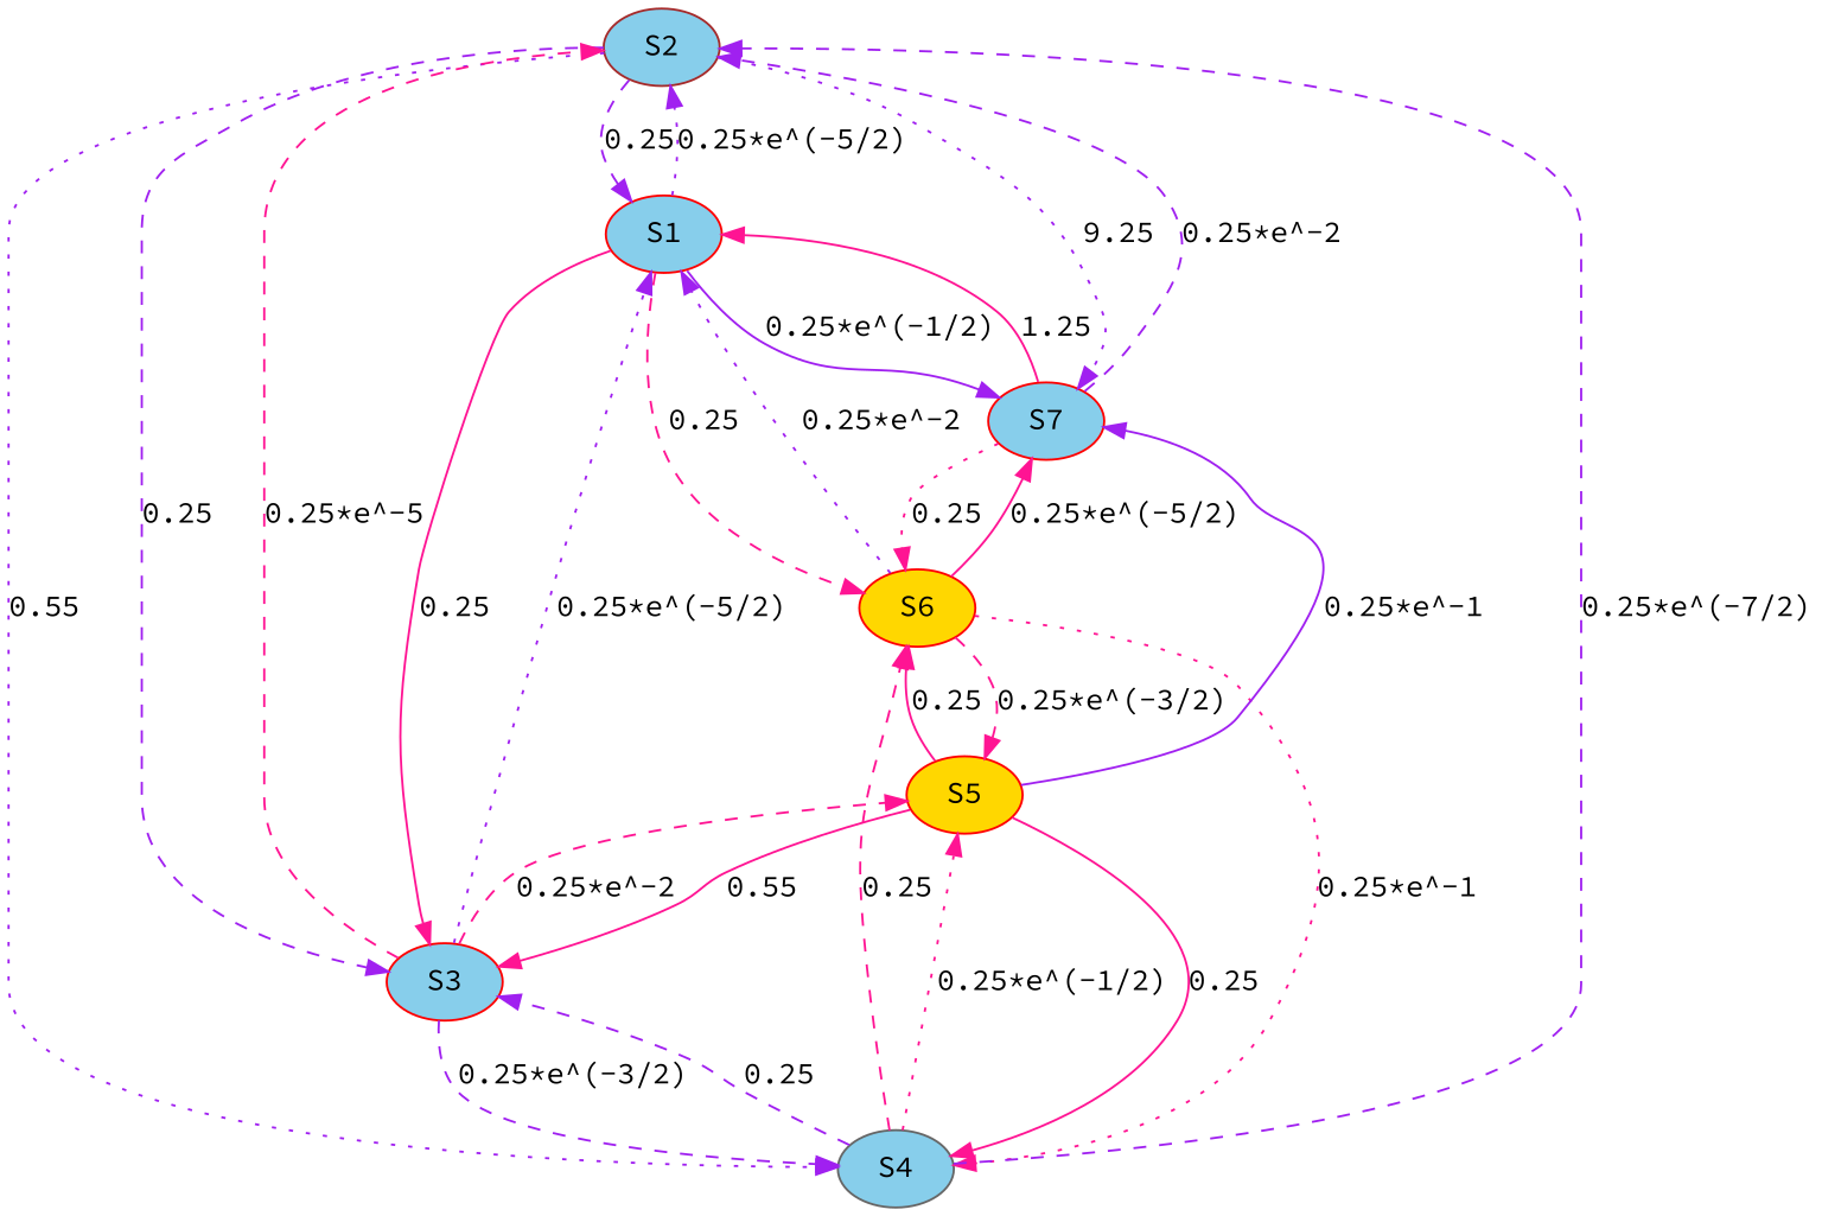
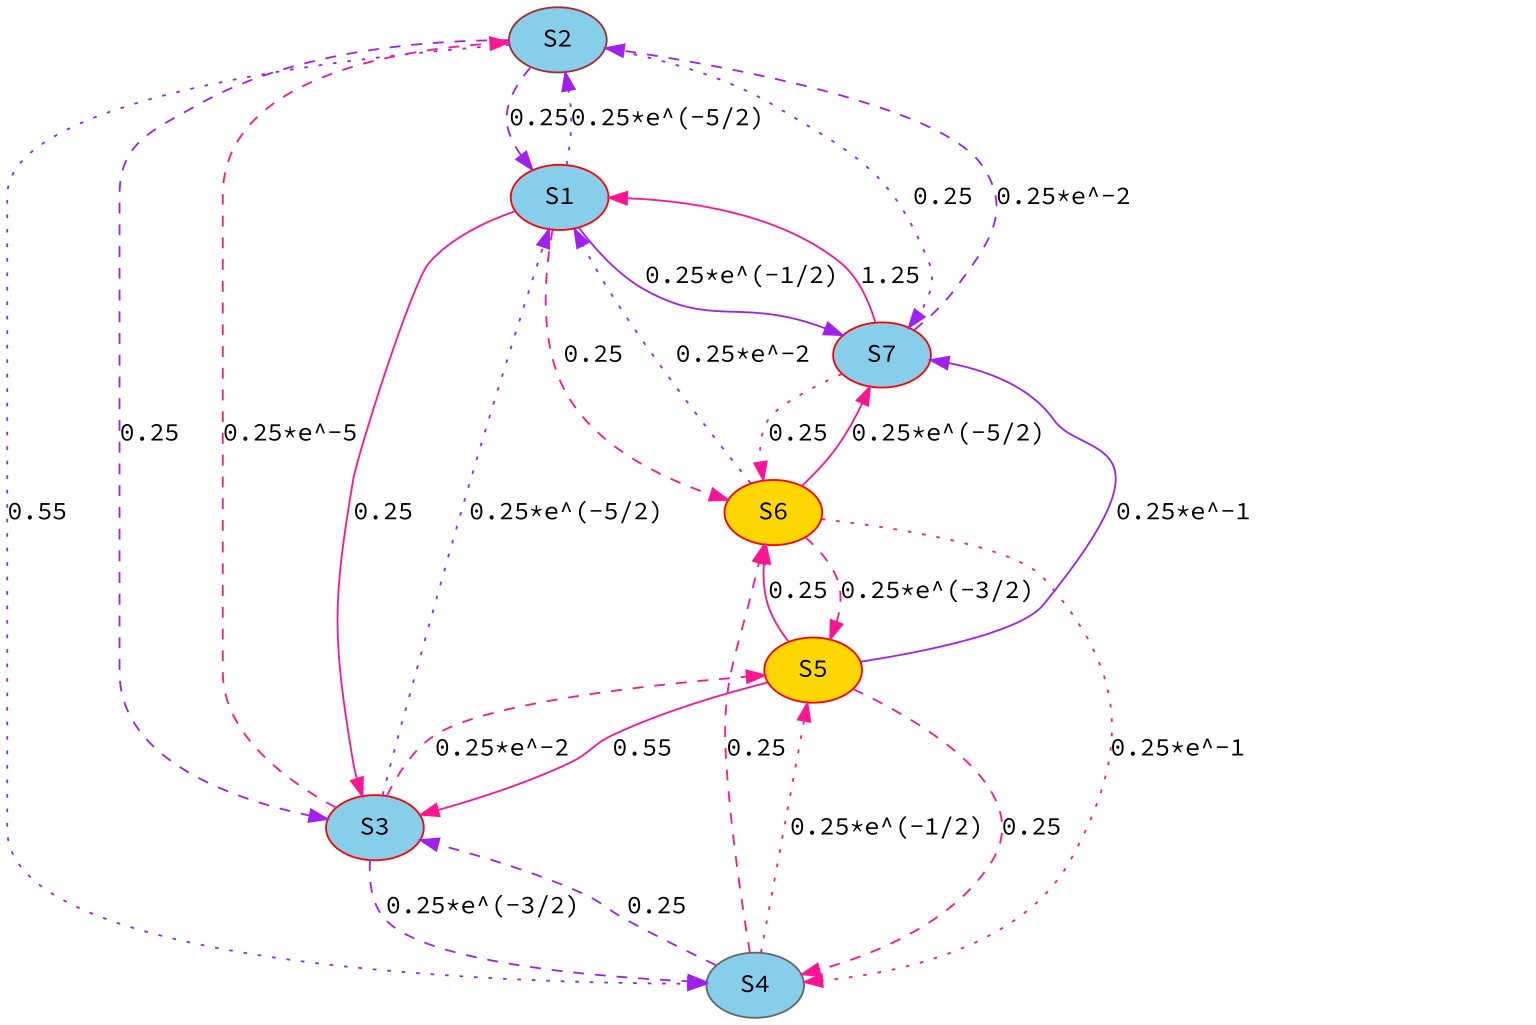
  digraph {
    fontname="Source Code Pro"
    node [color=red fillcolor=skyblue fontname="Source Code Pro" style=filled]
    edge [color=deeppink fontname="Source Code Pro" style=dashed]
    S2 [color=brown]
    S1
    S3
    S6 [fillcolor=gold]
    S7
    S4 [color=gray40]
    S5 [fillcolor=gold]
    S2 -> S1 [color=purple label=0.25]
    S2 -> S3 [color=purple label=0.25]
-   S2 -> S7 [color=purple label=9.25 style=dotted]
+   S2 -> S7 [color=purple label=0.25 style=dotted]
    S2 -> S4 [color=purple label=0.55 style=dotted]
    S1 -> S2 [color=purple label="0.25*e^(-5/2)" style=dotted]
    S1 -> S3 [label=0.25 style=solid]
    S1 -> S6 [label=0.25]
    S1 -> S7 [color=purple label="0.25*e^(-1/2)" style=solid]
    S3 -> S2 [label="0.25*e^-5"]
    S3 -> S1 [color=purple label="0.25*e^(-5/2)" style=dotted]
    S3 -> S4 [color=purple label="0.25*e^(-3/2)"]
    S3 -> S5 [label="0.25*e^-2"]
    S6 -> S1 [color=purple label="0.25*e^-2" style=dotted]
    S6 -> S7 [label="0.25*e^(-5/2)" style=solid]
    S6 -> S4 [label="0.25*e^-1" style=dotted]
    S6 -> S5 [label="0.25*e^(-3/2)"]
    S7 -> S2 [color=purple label="0.25*e^-2"]
    S7 -> S1 [label=1.25 style=solid]
    S7 -> S6 [label=0.25 style=dotted]
-   S4 -> S2 [color=purple label="0.25*e^(-7/2)"]
    S4 -> S3 [color=purple label=0.25]
    S4 -> S6 [label=0.25]
    S4 -> S5 [label="0.25*e^(-1/2)" style=dotted]
    S5 -> S3 [label=0.55 style=solid]
    S5 -> S6 [label=0.25 style=solid]
    S5 -> S7 [color=purple label="0.25*e^-1" style=solid]
-   S5 -> S4 [label=0.25 style=solid]
+   S5 -> S4 [label=0.25]
  }
